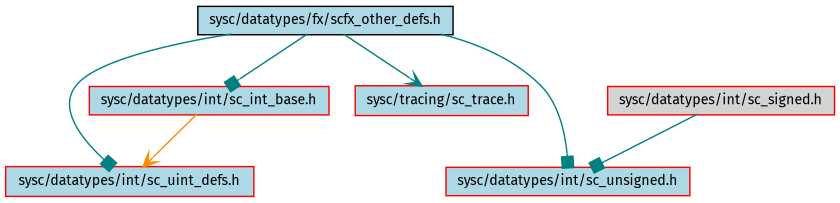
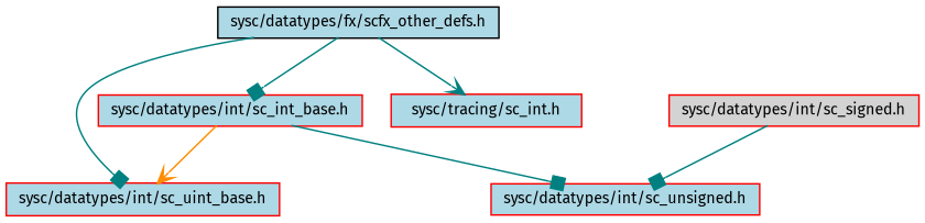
  digraph {
    fontname="Fira Sans"
    node [color=red fillcolor=lightblue fontname="Fira Sans" fontsize=10 shape=record style=filled]
    edge [arrowhead=box color=teal fontname="Fira Sans" fontsize=10 labelfontname=FreeSans labelfontsize=10 style=solid]
    n1 [color=black fontcolor=black height=0.2 label="sysc/datatypes/fx/scfx_other_defs.h" width=0.4]
    n2 [height=0.2 label="sysc/datatypes/int/sc_unsigned.h" width=0.4]
    n3 [height=0.2 label="sysc/datatypes/int/sc_int_base.h" width=0.4]
-   n4 [height=0.2 label="sysc/datatypes/int/sc_uint_defs.h" width=0.4]
-   n5 [height=0.2 label="sysc/tracing/sc_trace.h" width=0.4]
+   n4 [height=0.2 label="sysc/datatypes/int/sc_uint_base.h" width=0.4]
+   n5 [height=0.2 label="sysc/tracing/sc_int.h" width=0.4]
    n6 [fillcolor=lightgrey height=0.2 label="sysc/datatypes/int/sc_signed.h" width=0.4]
-   n1 -> n2
+   n3 -> n2
    n1 -> n3
    n1 -> n4
    n1 -> n5 [arrowhead=vee]
    n3 -> n4 [arrowhead=vee color=darkorange]
    n6 -> n2
  }
